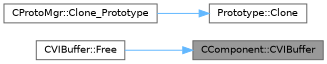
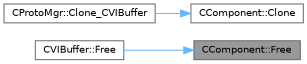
  digraph {
    rankdir=RL
    node [color=grey40 fillcolor=white fontname=Helvetica fontsize=10 shape=box style=filled]
    edge [color=steelblue1 dir=back fontname=Helvetica fontsize=10 labelfontname=Helvetica labelfontsize=10 style=solid]
-   n1 [color=gray40 fillcolor=grey60 fontcolor=black height=0.2 label="CComponent::CVIBuffer" width=0.4]
+   n1 [color=gray40 fillcolor=grey60 fontcolor=black height=0.2 label="CComponent::Free" width=0.4]
    n2 [height=0.2 label="CVIBuffer::Free" width=0.4]
-   n3 [height=0.2 label="Prototype::Clone" width=0.4]
-   n4 [height=0.2 label="CProtoMgr::Clone_Prototype" width=0.4]
+   n3 [height=0.2 label="CComponent::Clone" width=0.4]
+   n4 [height=0.2 label="CProtoMgr::Clone_CVIBuffer" width=0.4]
    n1 -> n2
    n3 -> n4
  }
